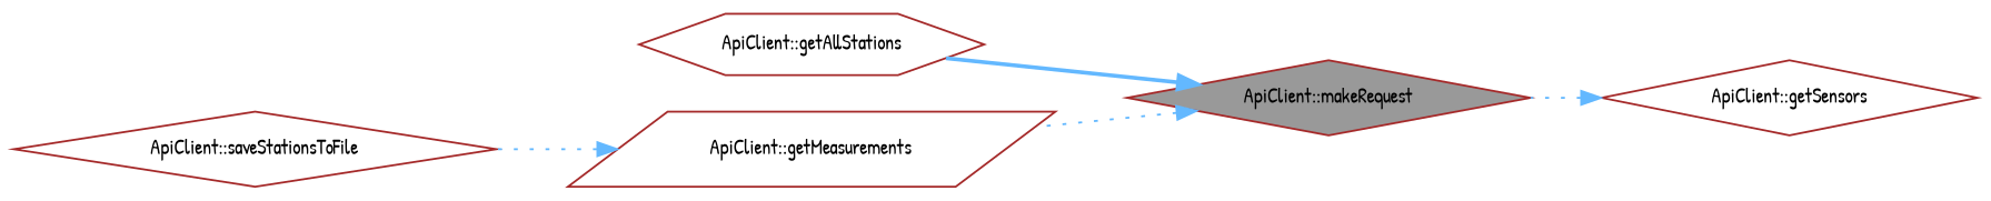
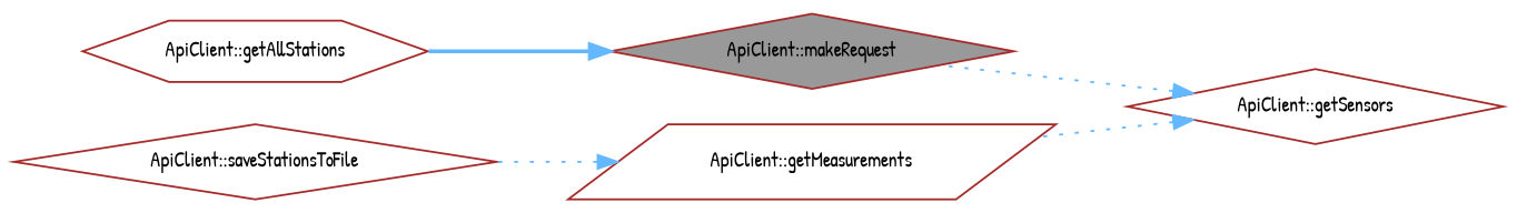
  digraph {
    fontname="Patrick Hand"
    rankdir=RL
    node [color=brown fillcolor=white fontname="Patrick Hand" fontsize=10 shape=diamond style=filled]
    edge [color=steelblue1 dir=back fontname="Patrick Hand" fontsize=10 labelfontname=Helvetica labelfontsize=10 style=dotted]
    n1 [fillcolor=grey60 fontcolor=black height=0.2 label="ApiClient::makeRequest" width=0.4]
    n2 [height=0.2 label="ApiClient::getAllStations" shape=hexagon width=0.4]
    n3 [height=0.2 label="ApiClient::getMeasurements" shape=parallelogram width=0.4]
    n4 [height=0.2 label="ApiClient::saveStationsToFile" width=0.4]
    n5 [height=0.2 label="ApiClient::getSensors" width=0.4]
    n1 -> n2 [style=bold]
-   n1 -> n3
+   n5 -> n3
    n3 -> n4
    n5 -> n1
  }
